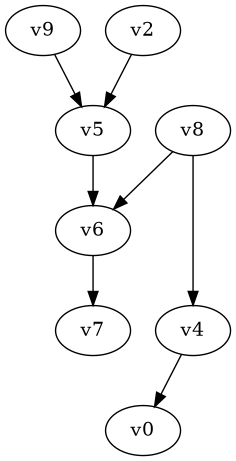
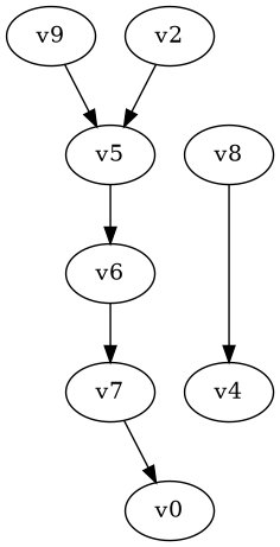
  digraph {
    multiplicity_factor=1
    overall_factor=1
    edge [pdg=1000]
    v5 [int_id=V_3_SCALAR_000]
    v6 [int_id=V_3_SCALAR_000]
    n3 [label=v9]
    v2
    v7 [int_id=V_3_SCALAR_000]
    n6 [label=v0]
    v8 [int_id=V_3_SCALAR_000]
    v4
    v5 -> v6
    v6 -> v7
    n3 -> v5 [mom=p1]
    v2 -> v5 [mom=p2]
-   v4 -> n6 [mom=p3]
-   v8 -> v6 [lmb_index=0]
+   v7 -> n6 [mom=p3]
    v8 -> v4 [mom=p4]
  }
